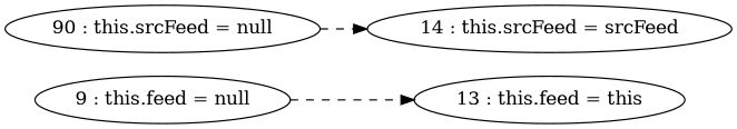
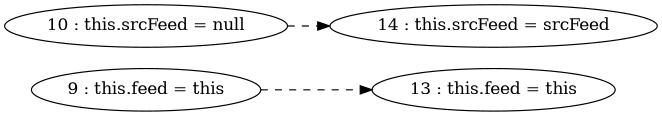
  digraph {
    rankdir=LR
    edge [style=dashed]
    n1 [label="13 : this.feed = this"]
-   "9 : this.feed = null"
-   "10 : this.srcFeed = null" [label="90 : this.srcFeed = null"]
+   "9 : this.feed = null" [label="9 : this.feed = this"]
+   "10 : this.srcFeed = null"
    "14 : this.srcFeed = srcFeed"
    "9 : this.feed = null" -> n1
    "10 : this.srcFeed = null" -> "14 : this.srcFeed = srcFeed"
  }
